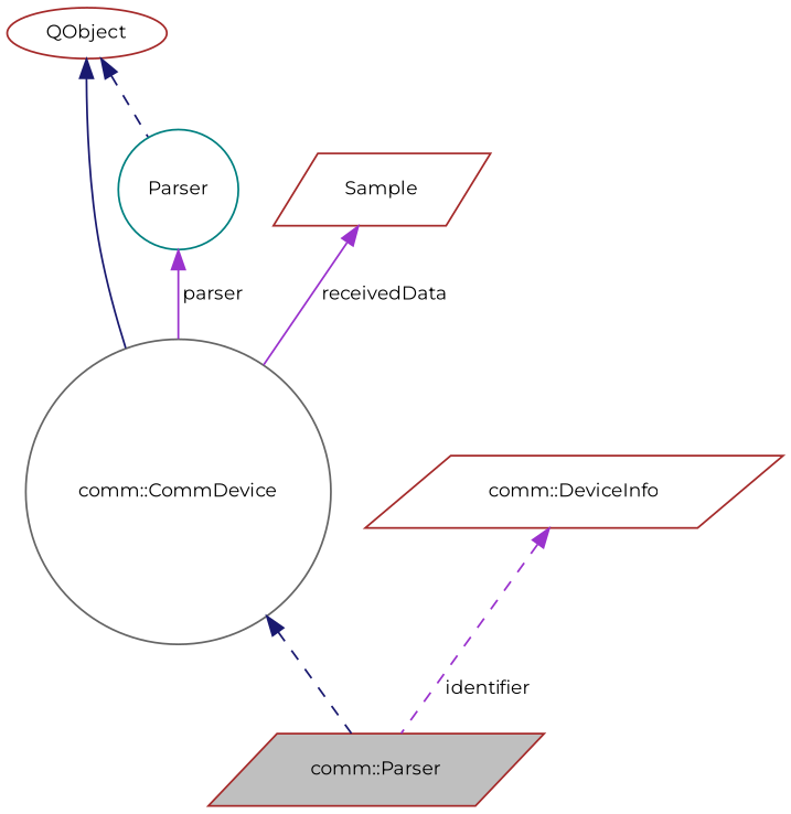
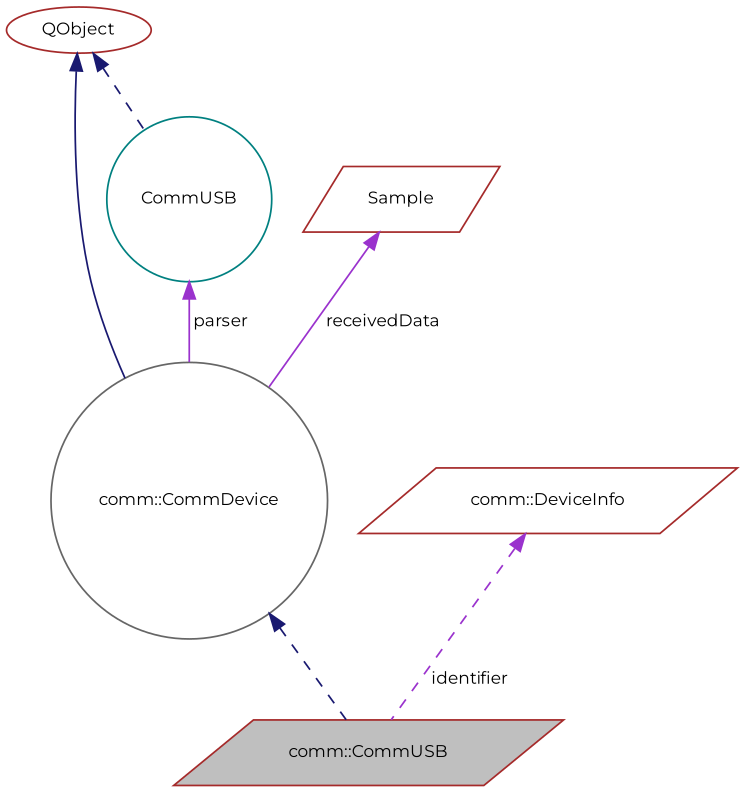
  digraph {
    fontname=Montserrat
    node [color=brown fillcolor=white fontname=Montserrat fontsize=10 shape=parallelogram style=filled]
    edge [color=midnightblue dir=back fontname=Montserrat fontsize=10 labelfontname=Helvetica labelfontsize=10 style=dashed]
-   n1 [fillcolor=grey75 fontcolor=black height=0.2 label="comm::Parser" width=0.4]
+   n1 [fillcolor=grey75 fontcolor=black height=0.2 label="comm::CommUSB" width=0.4]
    n2 [color=gray40 height=0.2 label="comm::CommDevice" shape=circle width=0.4]
    n3 [height=0.2 label=QObject shape=ellipse width=0.4]
-   n4 [color=teal height=0.2 label=Parser shape=circle width=0.4]
+   n4 [color=teal height=0.2 label=CommUSB shape=circle width=0.4]
    n5 [height=0.2 label=Sample width=0.4]
    n6 [height=0.2 label="comm::DeviceInfo" width=0.4]
    n2 -> n1
    n3 -> n2 [style=solid]
    n3 -> n4
    n4 -> n2 [color=darkorchid3 label=" parser" style=solid]
    n5 -> n2 [color=darkorchid3 label=" receivedData" style=solid]
    n6 -> n1 [color=darkorchid3 label=" identifier"]
  }
